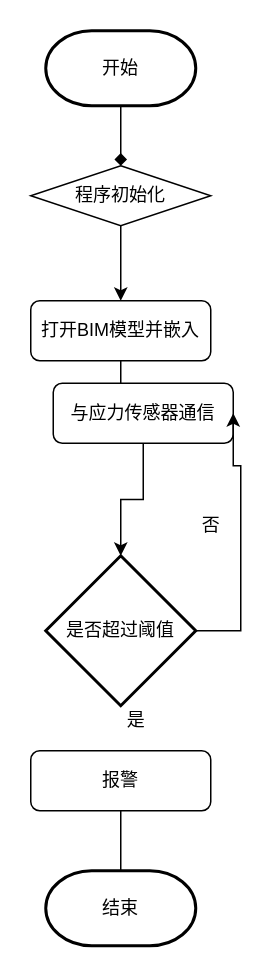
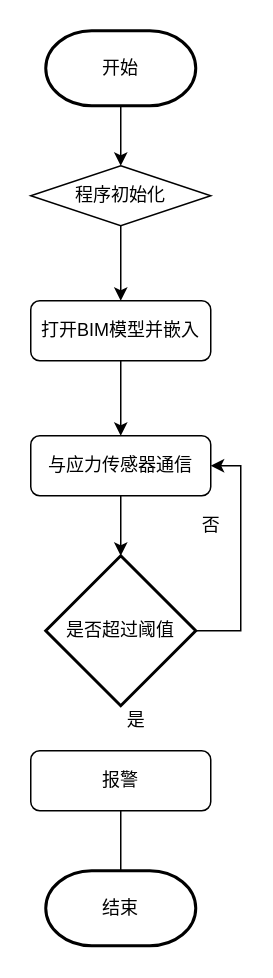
  <mxCell id="0" />
  <mxCell id="1" parent="0" />
- <mxCell id="2" value="" style="edgeStyle=orthogonalEdgeStyle;rounded=0;orthogonalLoop=1;jettySize=auto;html=1;endArrow=diamond;" edge="1" parent="1" source="3" target="5"><mxGeometry relative="1" as="geometry" /></mxCell>
+ <mxCell id="2" value="" style="edgeStyle=orthogonalEdgeStyle;rounded=0;orthogonalLoop=1;jettySize=auto;html=1;" edge="1" parent="1" source="3" target="5"><mxGeometry relative="1" as="geometry" /></mxCell>
  <mxCell id="3" value="开始" style="strokeWidth=2;html=1;shape=mxgraph.flowchart.terminator;whiteSpace=wrap;" vertex="1" parent="1"><mxGeometry x="30" y="20" width="100" height="50" as="geometry" /></mxCell>
  <mxCell id="4" value="" style="edgeStyle=orthogonalEdgeStyle;rounded=0;orthogonalLoop=1;jettySize=auto;html=1;" edge="1" parent="1" source="5" target="7"><mxGeometry relative="1" as="geometry" /></mxCell>
  <mxCell id="5" value="程序初始化" style="rhombus;whiteSpace=wrap;html=1;fontSize=12;glass=0;strokeWidth=1;shadow=0;" vertex="1" parent="1"><mxGeometry x="20" y="110" width="120" height="40" as="geometry" /></mxCell>
  <mxCell id="6" value="" style="edgeStyle=orthogonalEdgeStyle;rounded=0;orthogonalLoop=1;jettySize=auto;html=1;" edge="1" parent="1" source="7" target="9"><mxGeometry relative="1" as="geometry" /></mxCell>
  <mxCell id="7" value="打开BIM模型并嵌入" style="rounded=1;whiteSpace=wrap;html=1;fontSize=12;glass=0;strokeWidth=1;shadow=0;" vertex="1" parent="1"><mxGeometry x="20" y="200" width="120" height="40" as="geometry" /></mxCell>
  <mxCell id="8" value="" style="edgeStyle=orthogonalEdgeStyle;rounded=0;orthogonalLoop=1;jettySize=auto;html=1;" edge="1" parent="1" source="9" target="11"><mxGeometry relative="1" as="geometry" /></mxCell>
- <mxCell id="9" value="与应力传感器通信" style="rounded=1;whiteSpace=wrap;html=1;fontSize=12;glass=0;strokeWidth=1;shadow=0;" vertex="1" parent="1"><mxGeometry x="35" y="255" width="120" height="40" as="geometry" /></mxCell>
+ <mxCell id="9" value="与应力传感器通信" style="rounded=1;whiteSpace=wrap;html=1;fontSize=12;glass=0;strokeWidth=1;shadow=0;" vertex="1" parent="1"><mxGeometry x="20" y="290" width="120" height="40" as="geometry" /></mxCell>
  <mxCell id="10" style="edgeStyle=orthogonalEdgeStyle;rounded=0;orthogonalLoop=1;jettySize=auto;html=1;exitX=1;exitY=0.5;exitDx=0;exitDy=0;exitPerimeter=0;entryX=1;entryY=0.5;entryDx=0;entryDy=0;" edge="1" parent="1" source="11" target="9"><mxGeometry relative="1" as="geometry"><Array as="points"><mxPoint x="160" y="420" /><mxPoint x="160" y="310" /></Array></mxGeometry></mxCell>
  <mxCell id="11" value="是否超过阈值" style="strokeWidth=2;html=1;shape=mxgraph.flowchart.decision;whiteSpace=wrap;" vertex="1" parent="1"><mxGeometry x="30" y="370" width="100" height="100" as="geometry" /></mxCell>
  <mxCell id="12" value="" style="edgeStyle=orthogonalEdgeStyle;rounded=0;orthogonalLoop=1;jettySize=auto;html=1;endArrow=none;" edge="1" parent="1" source="13" target="14"><mxGeometry relative="1" as="geometry" /></mxCell>
  <mxCell id="13" value="报警" style="rounded=1;whiteSpace=wrap;html=1;fontSize=12;glass=0;strokeWidth=1;shadow=0;" vertex="1" parent="1"><mxGeometry x="20" y="500" width="120" height="40" as="geometry" /></mxCell>
  <mxCell id="14" value="结束" style="strokeWidth=2;html=1;shape=mxgraph.flowchart.terminator;whiteSpace=wrap;" vertex="1" parent="1"><mxGeometry x="30" y="580" width="100" height="50" as="geometry" /></mxCell>
  <mxCell id="15" value="是" style="text;html=1;align=center;verticalAlign=middle;resizable=0;points=[];autosize=1;" vertex="1" parent="1"><mxGeometry x="75" y="470" width="30" height="20" as="geometry" /></mxCell>
  <mxCell id="16" value="否" style="text;html=1;align=center;verticalAlign=middle;resizable=0;points=[];autosize=1;" vertex="1" parent="1"><mxGeometry x="125" y="340" width="30" height="20" as="geometry" /></mxCell>
